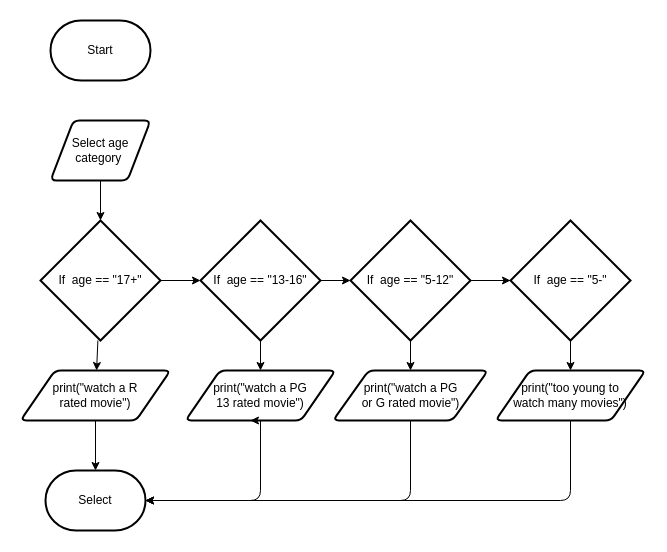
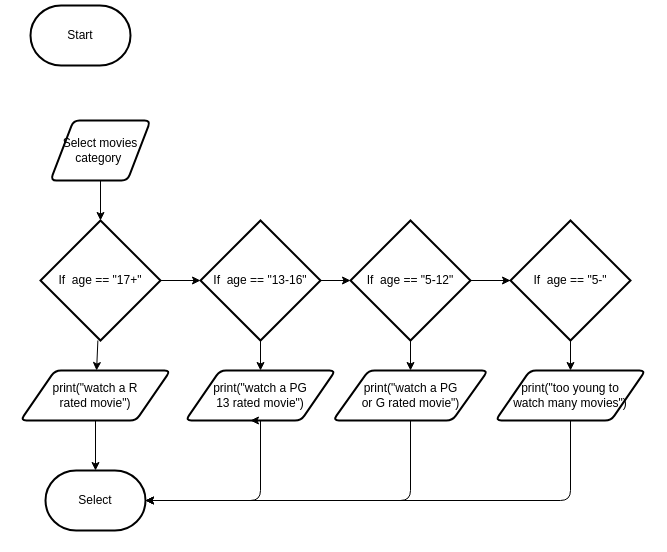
  <mxCell id="0" />
  <mxCell id="1" parent="0" />
- <mxCell id="2" value="Start" style="strokeWidth=2;html=1;shape=mxgraph.flowchart.terminator;whiteSpace=wrap;" vertex="1" parent="1"><mxGeometry x="50" y="20" width="100" height="60" as="geometry" /></mxCell>
+ <mxCell id="2" value="Start" style="strokeWidth=2;html=1;shape=mxgraph.flowchart.terminator;whiteSpace=wrap;" vertex="1" parent="1"><mxGeometry x="30" y="5" width="100" height="60" as="geometry" /></mxCell>
  <mxCell id="3" style="edgeStyle=none;html=1;entryX=0.5;entryY=0;entryDx=0;entryDy=0;entryPerimeter=0;" edge="1" parent="1" source="4" target="7"><mxGeometry relative="1" as="geometry" /></mxCell>
- <mxCell id="4" value="Select age category&amp;nbsp;" style="shape=parallelogram;html=1;strokeWidth=2;perimeter=parallelogramPerimeter;whiteSpace=wrap;rounded=1;arcSize=12;size=0.23;" vertex="1" parent="1"><mxGeometry x="50" y="120" width="100" height="60" as="geometry" /></mxCell>
+ <mxCell id="4" value="Select movies category&amp;nbsp;" style="shape=parallelogram;html=1;strokeWidth=2;perimeter=parallelogramPerimeter;whiteSpace=wrap;rounded=1;arcSize=12;size=0.23;" vertex="1" parent="1"><mxGeometry x="50" y="120" width="100" height="60" as="geometry" /></mxCell>
  <mxCell id="5" style="edgeStyle=none;html=1;entryX=0;entryY=0.5;entryDx=0;entryDy=0;entryPerimeter=0;" edge="1" parent="1" source="7" target="10"><mxGeometry relative="1" as="geometry" /></mxCell>
  <mxCell id="6" style="edgeStyle=none;html=1;" edge="1" parent="1" source="7" target="18"><mxGeometry relative="1" as="geometry" /></mxCell>
  <mxCell id="7" value="If&amp;nbsp; age == &quot;17+&quot;" style="strokeWidth=2;html=1;shape=mxgraph.flowchart.decision;whiteSpace=wrap;" vertex="1" parent="1"><mxGeometry x="40" y="220" width="120" height="120" as="geometry" /></mxCell>
  <mxCell id="8" style="edgeStyle=none;html=1;entryX=0;entryY=0.5;entryDx=0;entryDy=0;entryPerimeter=0;" edge="1" parent="1" source="10" target="14"><mxGeometry relative="1" as="geometry" /></mxCell>
  <mxCell id="9" style="edgeStyle=none;html=1;" edge="1" parent="1" source="10" target="20"><mxGeometry relative="1" as="geometry" /></mxCell>
  <mxCell id="10" value="If&amp;nbsp; age == &quot;13-16&quot;" style="strokeWidth=2;html=1;shape=mxgraph.flowchart.decision;whiteSpace=wrap;" vertex="1" parent="1"><mxGeometry x="200" y="220" width="120" height="120" as="geometry" /></mxCell>
  <mxCell id="11" style="edgeStyle=none;html=1;" edge="1" parent="1" source="14"><mxGeometry relative="1" as="geometry"><mxPoint x="530" y="280" as="targetPoint" /></mxGeometry></mxCell>
  <mxCell id="12" style="edgeStyle=none;html=1;" edge="1" parent="1" source="14"><mxGeometry relative="1" as="geometry"><mxPoint x="510" y="280" as="targetPoint" /></mxGeometry></mxCell>
  <mxCell id="13" style="edgeStyle=none;html=1;" edge="1" parent="1" source="14" target="24"><mxGeometry relative="1" as="geometry" /></mxCell>
  <mxCell id="14" value="If&amp;nbsp; age == &quot;5-12&quot;" style="strokeWidth=2;html=1;shape=mxgraph.flowchart.decision;whiteSpace=wrap;" vertex="1" parent="1"><mxGeometry x="350" y="220" width="120" height="120" as="geometry" /></mxCell>
  <mxCell id="15" style="edgeStyle=none;html=1;" edge="1" parent="1" source="16" target="22"><mxGeometry relative="1" as="geometry" /></mxCell>
  <mxCell id="16" value="If&amp;nbsp; age == &quot;5-&quot;" style="strokeWidth=2;html=1;shape=mxgraph.flowchart.decision;whiteSpace=wrap;" vertex="1" parent="1"><mxGeometry x="510" y="220" width="120" height="120" as="geometry" /></mxCell>
  <mxCell id="17" style="edgeStyle=none;html=1;entryX=0.5;entryY=0;entryDx=0;entryDy=0;entryPerimeter=0;" edge="1" parent="1" source="18" target="25"><mxGeometry relative="1" as="geometry" /></mxCell>
  <mxCell id="18" value="print(&quot;watch a R &lt;br&gt;rated movie&quot;)" style="shape=parallelogram;html=1;strokeWidth=2;perimeter=parallelogramPerimeter;whiteSpace=wrap;rounded=1;arcSize=12;size=0.23;" vertex="1" parent="1"><mxGeometry x="20" y="370" width="150" height="50" as="geometry" /></mxCell>
  <mxCell id="19" style="edgeStyle=orthogonalEdgeStyle;html=1;entryX=1;entryY=0.5;entryDx=0;entryDy=0;entryPerimeter=0;" edge="1" parent="1" source="20" target="25"><mxGeometry relative="1" as="geometry"><Array as="points"><mxPoint x="260" y="500" /></Array></mxGeometry></mxCell>
  <mxCell id="20" value="print(&quot;watch a PG &lt;br&gt;13 rated movie&quot;)" style="shape=parallelogram;html=1;strokeWidth=2;perimeter=parallelogramPerimeter;whiteSpace=wrap;rounded=1;arcSize=12;size=0.23;" vertex="1" parent="1"><mxGeometry x="185" y="370" width="150" height="50" as="geometry" /></mxCell>
  <mxCell id="21" style="edgeStyle=orthogonalEdgeStyle;html=1;entryX=1;entryY=0.5;entryDx=0;entryDy=0;entryPerimeter=0;" edge="1" parent="1" source="22" target="25"><mxGeometry relative="1" as="geometry"><Array as="points"><mxPoint x="570" y="500" /></Array></mxGeometry></mxCell>
  <mxCell id="22" value="print(&quot;too young to &lt;br&gt;watch many movies&quot;)" style="shape=parallelogram;html=1;strokeWidth=2;perimeter=parallelogramPerimeter;whiteSpace=wrap;rounded=1;arcSize=12;size=0.23;" vertex="1" parent="1"><mxGeometry x="495" y="370" width="150" height="50" as="geometry" /></mxCell>
  <mxCell id="23" style="edgeStyle=orthogonalEdgeStyle;html=1;entryX=1;entryY=0.5;entryDx=0;entryDy=0;entryPerimeter=0;" edge="1" parent="1" source="24" target="25"><mxGeometry relative="1" as="geometry"><mxPoint x="160" y="500" as="targetPoint" /><Array as="points"><mxPoint x="410" y="500" /></Array></mxGeometry></mxCell>
  <mxCell id="24" value="print(&quot;watch a PG &lt;br&gt;or G rated movie&quot;)" style="shape=parallelogram;html=1;strokeWidth=2;perimeter=parallelogramPerimeter;whiteSpace=wrap;rounded=1;arcSize=12;size=0.23;" vertex="1" parent="1"><mxGeometry x="332.5" y="370" width="155" height="50" as="geometry" /></mxCell>
  <mxCell id="25" value="Select" style="strokeWidth=2;html=1;shape=mxgraph.flowchart.terminator;whiteSpace=wrap;" vertex="1" parent="1"><mxGeometry x="45" y="470" width="100" height="60" as="geometry" /></mxCell>
  <mxCell id="26" style="edgeStyle=none;html=1;exitX=0.5;exitY=1;exitDx=0;exitDy=0;entryX=0.433;entryY=1;entryDx=0;entryDy=0;entryPerimeter=0;" edge="1" parent="1" source="20" target="20"><mxGeometry relative="1" as="geometry" /></mxCell>
